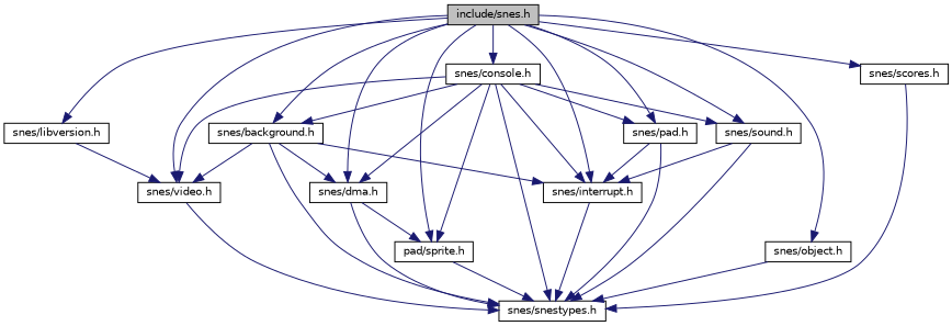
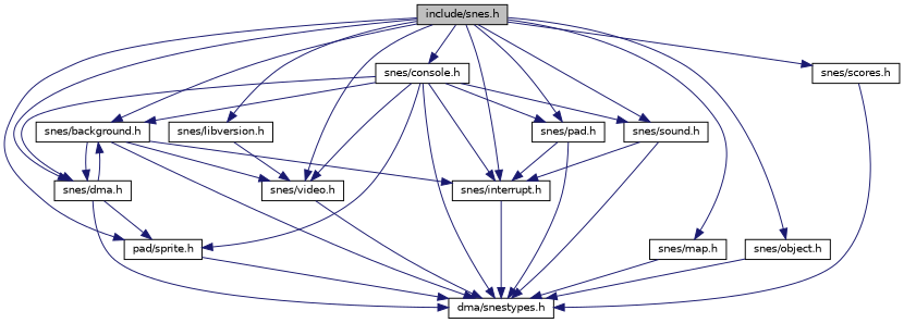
  digraph {
    node [color=black fillcolor=white fontname=Helvetica fontsize=10 shape=record style=filled]
    edge [color=midnightblue fontname=Helvetica fontsize=10 labelfontname=Helvetica labelfontsize=10 style=solid]
    n1 [fillcolor=grey75 fontcolor=black height=0.2 label="include/snes.h" width=0.4]
    n2 [height=0.2 label="snes/libversion.h" width=0.4]
    n3 [height=0.2 label="snes/background.h" width=0.4]
    n4 [height=0.2 label="snes/dma.h" width=0.4]
    n5 [height=0.2 label="pad/sprite.h" width=0.4]
    n6 [height=0.2 label="snes/video.h" width=0.4]
    n7 [height=0.2 label="snes/interrupt.h" width=0.4]
    n8 [height=0.2 label="snes/console.h" width=0.4]
    n9 [height=0.2 label="snes/pad.h" width=0.4]
    n10 [height=0.2 label="snes/sound.h" width=0.4]
+   n11 [height=0.2 label="snes/map.h" width=0.4]
    n12 [height=0.2 label="snes/object.h" width=0.4]
    n13 [height=0.2 label="snes/scores.h" width=0.4]
-   n14 [height=0.2 label="snes/snestypes.h" width=0.4]
+   n14 [height=0.2 label="dma/snestypes.h" width=0.4]
    n1 -> n2
    n1 -> n3
    n1 -> n4
    n1 -> n5
    n1 -> n6
    n1 -> n7
    n1 -> n8
    n1 -> n9
    n1 -> n10
+   n1 -> n11
    n1 -> n12
    n1 -> n13
    n2 -> n6
    n3 -> n4
    n3 -> n6
    n3 -> n7
    n3 -> n14
+   n4 -> n3
    n4 -> n5
    n4 -> n14
    n5 -> n14
    n6 -> n14
    n7 -> n14
    n8 -> n3
    n8 -> n4
    n8 -> n5
    n8 -> n6
    n8 -> n7
    n8 -> n9
    n8 -> n10
    n8 -> n14
    n9 -> n7
    n9 -> n14
    n10 -> n7
    n10 -> n14
+   n11 -> n14
    n12 -> n14
    n13 -> n14
  }
